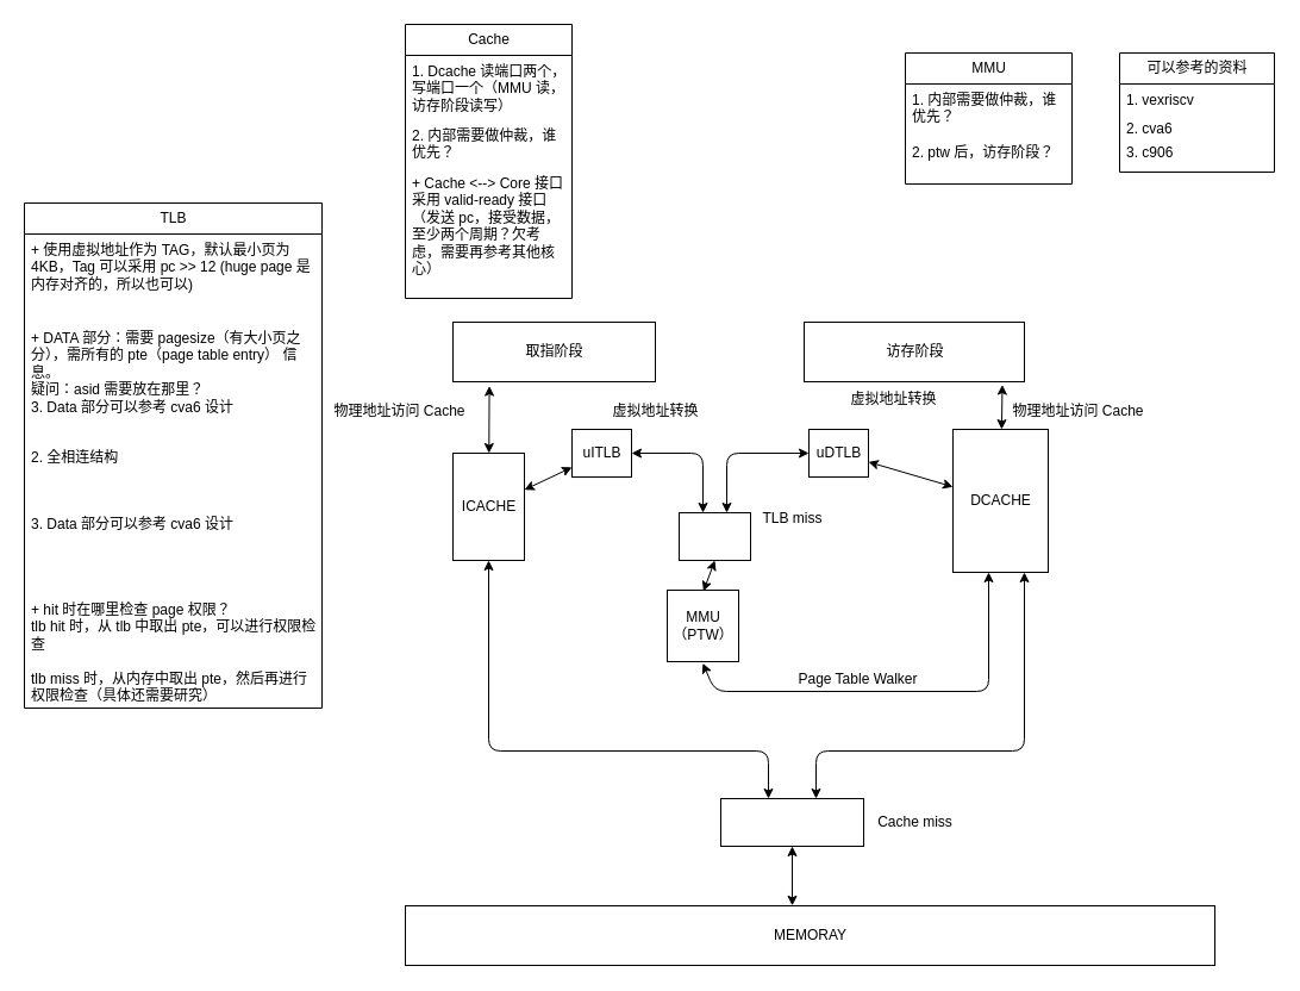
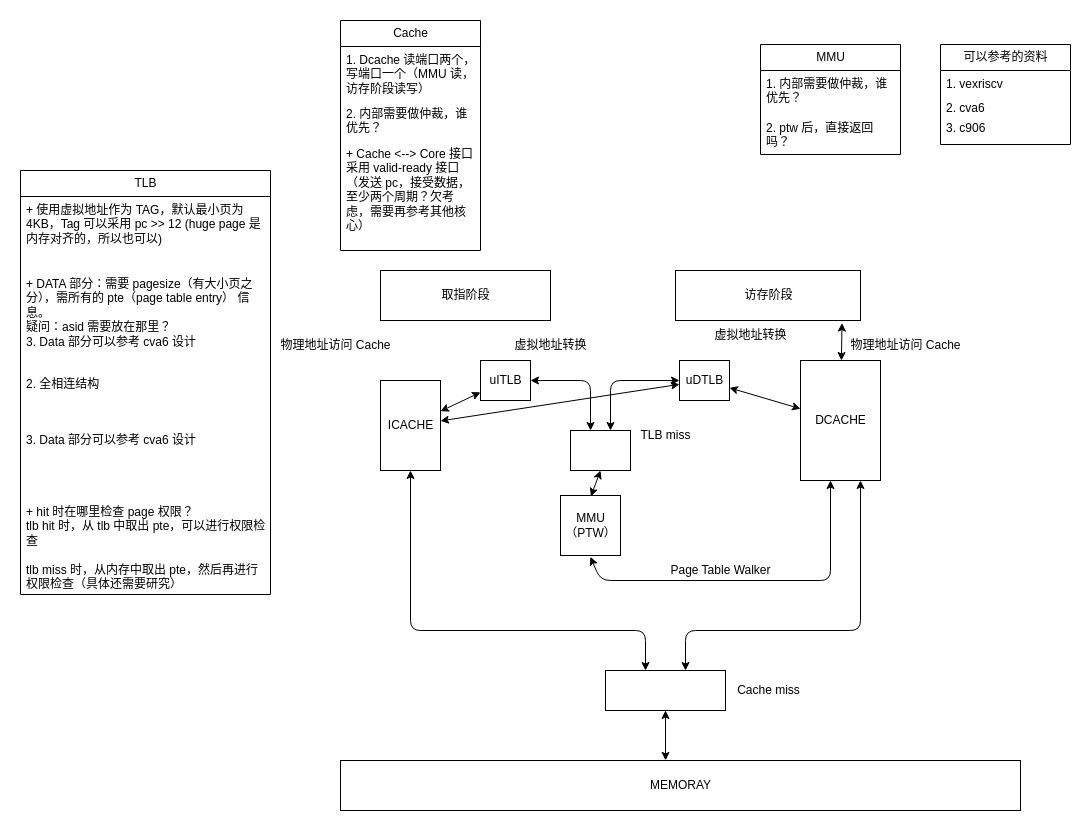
  <mxCell id="0" />
  <mxCell id="1" parent="0" />
  <mxCell id="2" style="edgeStyle=none;html=1;startArrow=classic;startFill=1;entryX=0.375;entryY=1;entryDx=0;entryDy=0;entryPerimeter=0;exitX=0.499;exitY=1.022;exitDx=0;exitDy=0;exitPerimeter=0;" parent="1" source="3" target="5" edge="1"><mxGeometry relative="1" as="geometry"><mxPoint x="840" y="580" as="targetPoint" /><mxPoint x="600" y="560" as="sourcePoint" /><Array as="points"><mxPoint x="600" y="580" /><mxPoint x="830" y="580" /></Array></mxGeometry></mxCell>
  <mxCell id="3" value="MMU&lt;br&gt;（PTW）" style="shadow=0;dashed=0;align=center;html=1;strokeWidth=1;shape=mxgraph.rtl.abstract.entity;container=1;collapsible=0;kind=sequential;drawPins=0;left=3;right=2;bottom=0;top=0;" parent="1" vertex="1"><mxGeometry x="560" y="495" width="60" height="60" as="geometry" /></mxCell>
  <mxCell id="4" style="edgeStyle=none;html=1;entryX=0.9;entryY=1.051;entryDx=0;entryDy=0;entryPerimeter=0;startArrow=classic;startFill=1;" parent="1" source="5" target="11" edge="1"><mxGeometry relative="1" as="geometry" /></mxCell>
  <mxCell id="5" value="DCACHE" style="shadow=0;dashed=0;align=center;html=1;strokeWidth=1;shape=mxgraph.rtl.abstract.entity;container=1;collapsible=0;kind=sequential;drawPins=0;left=3;right=2;bottom=0;top=0;" parent="1" vertex="1"><mxGeometry x="800" y="360" width="80" height="120" as="geometry" /></mxCell>
  <mxCell id="6" value="MEMORAY" style="shadow=0;dashed=0;align=center;html=1;strokeWidth=1;shape=mxgraph.rtl.abstract.entity;container=1;collapsible=0;kind=sequential;drawPins=0;left=3;right=2;bottom=0;top=0;" parent="1" vertex="1"><mxGeometry x="340" y="760" width="680" height="50" as="geometry" /></mxCell>
- <mxCell id="7" style="edgeStyle=none;html=1;entryX=0.18;entryY=1.071;entryDx=0;entryDy=0;entryPerimeter=0;startArrow=classic;startFill=1;" parent="1" source="9" target="10" edge="1"><mxGeometry relative="1" as="geometry" /></mxCell>
+ <mxCell id="7" style="edgeStyle=none;html=1;startArrow=classic;startFill=1;" parent="1" source="9" target="17" edge="1"><mxGeometry relative="1" as="geometry" /></mxCell>
  <mxCell id="8" style="edgeStyle=none;html=1;startArrow=classic;startFill=1;entryX=0;entryY=0;entryDx=0;entryDy=80;entryPerimeter=0;" parent="1" source="9" target="28" edge="1"><mxGeometry relative="1" as="geometry"><mxPoint x="650" y="630" as="targetPoint" /><Array as="points"><mxPoint x="410" y="630" /><mxPoint x="645" y="630" /></Array></mxGeometry></mxCell>
  <mxCell id="9" value="ICACHE" style="shadow=0;dashed=0;align=center;html=1;strokeWidth=1;shape=mxgraph.rtl.abstract.entity;container=1;collapsible=0;kind=sequential;drawPins=0;left=3;right=2;bottom=0;top=0;" parent="1" vertex="1"><mxGeometry x="380" y="380" width="60" height="90" as="geometry" /></mxCell>
  <mxCell id="10" value="取指阶段" style="shadow=0;dashed=0;align=center;html=1;strokeWidth=1;shape=mxgraph.rtl.abstract.entity;container=1;collapsible=0;kind=sequential;drawPins=0;left=3;right=2;bottom=0;top=0;" parent="1" vertex="1"><mxGeometry x="380" y="270" width="170" height="50" as="geometry" /></mxCell>
  <mxCell id="11" value="访存阶段" style="shadow=0;dashed=0;align=center;html=1;strokeWidth=1;shape=mxgraph.rtl.abstract.entity;container=1;collapsible=0;kind=sequential;drawPins=0;left=3;right=2;bottom=0;top=0;" parent="1" vertex="1"><mxGeometry x="675" y="270" width="185" height="50" as="geometry" /></mxCell>
  <mxCell id="12" style="edgeStyle=none;html=1;startArrow=classic;startFill=1;" parent="1" source="14" target="9" edge="1"><mxGeometry relative="1" as="geometry" /></mxCell>
  <mxCell id="13" style="edgeStyle=none;html=1;startArrow=classic;startFill=1;entryX=0;entryY=0;entryDx=0;entryDy=40;entryPerimeter=0;" parent="1" source="14" target="24" edge="1"><mxGeometry relative="1" as="geometry"><mxPoint x="600" y="380" as="targetPoint" /><Array as="points"><mxPoint x="590" y="380" /></Array></mxGeometry></mxCell>
  <mxCell id="14" value="uITLB" style="shadow=0;dashed=0;align=center;html=1;strokeWidth=1;shape=mxgraph.rtl.abstract.entity;container=1;collapsible=0;kind=sequential;drawPins=0;left=3;right=2;bottom=0;top=0;" parent="1" vertex="1"><mxGeometry x="480" y="360" width="50" height="40" as="geometry" /></mxCell>
  <mxCell id="15" style="edgeStyle=none;html=1;startArrow=classic;startFill=1;" parent="1" source="17" target="5" edge="1"><mxGeometry relative="1" as="geometry" /></mxCell>
  <mxCell id="16" style="edgeStyle=none;html=1;startArrow=classic;startFill=1;entryX=0;entryY=0;entryDx=0;entryDy=20;entryPerimeter=0;" parent="1" source="17" target="24" edge="1"><mxGeometry relative="1" as="geometry"><mxPoint x="600" y="380" as="targetPoint" /><Array as="points"><mxPoint x="610" y="380" /></Array></mxGeometry></mxCell>
  <mxCell id="17" value="uDTLB" style="shadow=0;dashed=0;align=center;html=1;strokeWidth=1;shape=mxgraph.rtl.abstract.entity;container=1;collapsible=0;kind=sequential;drawPins=0;left=3;right=2;bottom=0;top=0;" parent="1" vertex="1"><mxGeometry x="679" y="360" width="50" height="40" as="geometry" /></mxCell>
  <mxCell id="18" value="虚拟地址转换" style="text;html=1;align=center;verticalAlign=middle;resizable=0;points=[];autosize=1;strokeColor=none;fillColor=none;" parent="1" vertex="1"><mxGeometry x="500" y="330" width="100" height="30" as="geometry" /></mxCell>
  <mxCell id="19" value="虚拟地址转换" style="text;html=1;align=center;verticalAlign=middle;resizable=0;points=[];autosize=1;strokeColor=none;fillColor=none;" parent="1" vertex="1"><mxGeometry x="700" y="320" width="100" height="30" as="geometry" /></mxCell>
  <mxCell id="20" value="物理地址访问 Cache" style="text;html=1;align=center;verticalAlign=middle;resizable=0;points=[];autosize=1;strokeColor=none;fillColor=none;" parent="1" vertex="1"><mxGeometry x="840" y="330" width="130" height="30" as="geometry" /></mxCell>
  <mxCell id="21" value="物理地址访问 Cache" style="text;html=1;align=center;verticalAlign=middle;resizable=0;points=[];autosize=1;strokeColor=none;fillColor=none;" parent="1" vertex="1"><mxGeometry x="270" y="330" width="130" height="30" as="geometry" /></mxCell>
  <mxCell id="22" value="Page Table Walker" style="text;html=1;align=center;verticalAlign=middle;resizable=0;points=[];autosize=1;strokeColor=none;fillColor=none;" parent="1" vertex="1"><mxGeometry x="660" y="555" width="120" height="30" as="geometry" /></mxCell>
  <mxCell id="23" style="edgeStyle=none;html=1;exitX=0;exitY=0;exitDx=40;exitDy=30;exitPerimeter=0;entryX=0.507;entryY=0.015;entryDx=0;entryDy=0;entryPerimeter=0;startArrow=classic;startFill=1;" parent="1" source="24" target="3" edge="1"><mxGeometry relative="1" as="geometry" /></mxCell>
  <mxCell id="24" value="" style="shadow=0;dashed=0;align=center;html=1;strokeWidth=1;shape=mxgraph.rtl.abstract.entity;container=1;collapsible=0;kind=mux;drawPins=1;left=2;right=1;bottom=0;leftArr=,;type_loc=center;type=none;top=0;rotation=90;" parent="1" vertex="1"><mxGeometry x="580" y="420" width="40" height="60" as="geometry" /></mxCell>
  <mxCell id="25" value="TLB miss" style="text;html=1;align=center;verticalAlign=middle;resizable=0;points=[];autosize=1;strokeColor=none;fillColor=none;" parent="1" vertex="1"><mxGeometry x="630" y="420" width="70" height="30" as="geometry" /></mxCell>
  <mxCell id="26" style="edgeStyle=none;html=1;entryX=0.478;entryY=-0.003;entryDx=0;entryDy=0;entryPerimeter=0;startArrow=classic;startFill=1;" parent="1" source="28" target="6" edge="1"><mxGeometry relative="1" as="geometry" /></mxCell>
  <mxCell id="27" style="edgeStyle=none;html=1;exitX=0;exitY=0;exitDx=0;exitDy=40;exitPerimeter=0;startArrow=classic;startFill=1;entryX=0.75;entryY=1;entryDx=0;entryDy=0;entryPerimeter=0;" parent="1" source="28" target="5" edge="1"><mxGeometry relative="1" as="geometry"><mxPoint x="880" y="630" as="targetPoint" /><Array as="points"><mxPoint x="685" y="630" /><mxPoint x="860" y="630" /></Array></mxGeometry></mxCell>
  <mxCell id="28" value="" style="shadow=0;dashed=0;align=center;html=1;strokeWidth=1;shape=mxgraph.rtl.abstract.entity;container=1;collapsible=0;kind=mux;drawPins=1;left=2;right=1;bottom=0;rotation=90;leftArr=,;top=0;" parent="1" vertex="1"><mxGeometry x="645" y="630" width="40" height="120" as="geometry" /></mxCell>
  <mxCell id="29" value="Cache miss" style="text;html=1;align=center;verticalAlign=middle;resizable=0;points=[];autosize=1;strokeColor=none;fillColor=none;" parent="1" vertex="1"><mxGeometry x="722.5" y="675" width="90" height="30" as="geometry" /></mxCell>
  <mxCell id="30" value="Cache" style="swimlane;fontStyle=0;childLayout=stackLayout;horizontal=1;startSize=26;fillColor=none;horizontalStack=0;resizeParent=1;resizeParentMax=0;resizeLast=0;collapsible=1;marginBottom=0;html=1;" parent="1" vertex="1"><mxGeometry x="340" y="20" width="140" height="230" as="geometry"><mxRectangle x="730" y="126" width="60" height="30" as="alternateBounds" /></mxGeometry></mxCell>
  <mxCell id="31" value="1. Dcache 读端口两个，写端口一个（MMU 读，访存阶段读写）" style="text;strokeColor=none;fillColor=none;align=left;verticalAlign=top;spacingLeft=4;spacingRight=4;overflow=hidden;rotatable=0;points=[[0,0.5],[1,0.5]];portConstraint=eastwest;whiteSpace=wrap;html=1;" parent="30" vertex="1"><mxGeometry y="26" width="140" height="54" as="geometry" /></mxCell>
  <mxCell id="32" value="2. 内部需要做仲裁，谁优先？" style="text;strokeColor=none;fillColor=none;align=left;verticalAlign=top;spacingLeft=4;spacingRight=4;overflow=hidden;rotatable=0;points=[[0,0.5],[1,0.5]];portConstraint=eastwest;whiteSpace=wrap;html=1;" parent="30" vertex="1"><mxGeometry y="80" width="140" height="40" as="geometry" /></mxCell>
  <mxCell id="33" value="+ Cache &amp;lt;--&amp;gt; Core 接口采用 valid-ready 接口（发送 pc，接受数据，至少两个周期？欠考虑，需要再参考其他核心）" style="text;strokeColor=none;fillColor=none;align=left;verticalAlign=top;spacingLeft=4;spacingRight=4;overflow=hidden;rotatable=0;points=[[0,0.5],[1,0.5]];portConstraint=eastwest;whiteSpace=wrap;html=1;" parent="30" vertex="1"><mxGeometry y="120" width="140" height="110" as="geometry" /></mxCell>
  <mxCell id="34" value="TLB" style="swimlane;fontStyle=0;childLayout=stackLayout;horizontal=1;startSize=26;fillColor=none;horizontalStack=0;resizeParent=1;resizeParentMax=0;resizeLast=0;collapsible=1;marginBottom=0;html=1;" parent="1" vertex="1"><mxGeometry x="20" y="170" width="250" height="424" as="geometry"><mxRectangle x="650" y="283" width="60" height="30" as="alternateBounds" /></mxGeometry></mxCell>
  <mxCell id="35" value="+ 使用虚拟地址作为 TAG，默认最小页为 4KB，Tag 可以采用 pc &amp;gt;&amp;gt; 12 (huge page 是内存对齐的，所以也可以)" style="text;strokeColor=none;fillColor=none;align=left;verticalAlign=top;spacingLeft=4;spacingRight=4;overflow=hidden;rotatable=0;points=[[0,0.5],[1,0.5]];portConstraint=eastwest;whiteSpace=wrap;html=1;" parent="34" vertex="1"><mxGeometry y="26" width="250" height="74" as="geometry" /></mxCell>
  <mxCell id="36" value="+ DATA 部分：需要 pagesize（有大小页之分），需所有的 pte（page table entry） 信息。&lt;br&gt;疑问：asid 需要放在那里？&lt;br&gt;3. Data 部分可以参考 cva6 设计" style="text;strokeColor=none;fillColor=none;align=left;verticalAlign=top;spacingLeft=4;spacingRight=4;overflow=hidden;rotatable=0;points=[[0,0.5],[1,0.5]];portConstraint=eastwest;whiteSpace=wrap;html=1;" parent="34" vertex="1"><mxGeometry y="100" width="250" height="100" as="geometry" /></mxCell>
  <mxCell id="37" value="2. 全相连结构" style="text;strokeColor=none;fillColor=none;align=left;verticalAlign=top;spacingLeft=4;spacingRight=4;overflow=hidden;rotatable=0;points=[[0,0.5],[1,0.5]];portConstraint=eastwest;whiteSpace=wrap;html=1;" parent="34" vertex="1"><mxGeometry y="200" width="250" height="56" as="geometry" /></mxCell>
  <mxCell id="38" value="3. Data 部分可以参考 cva6 设计" style="text;strokeColor=none;fillColor=none;align=left;verticalAlign=top;spacingLeft=4;spacingRight=4;overflow=hidden;rotatable=0;points=[[0,0.5],[1,0.5]];portConstraint=eastwest;whiteSpace=wrap;html=1;" parent="34" vertex="1"><mxGeometry y="256" width="250" height="72" as="geometry" /></mxCell>
  <mxCell id="39" value="+ hit 时在哪里检查 page 权限？&lt;br&gt;tlb hit 时，从 tlb 中取出 pte，可以进行权限检查&lt;br&gt;&lt;br&gt;tlb miss 时，从内存中取出 pte，然后再进行权限检查（具体还需要研究）" style="text;strokeColor=none;fillColor=none;align=left;verticalAlign=top;spacingLeft=4;spacingRight=4;overflow=hidden;rotatable=0;points=[[0,0.5],[1,0.5]];portConstraint=eastwest;whiteSpace=wrap;html=1;" parent="34" vertex="1"><mxGeometry y="328" width="250" height="96" as="geometry" /></mxCell>
  <mxCell id="40" value="MMU" style="swimlane;fontStyle=0;childLayout=stackLayout;horizontal=1;startSize=26;fillColor=none;horizontalStack=0;resizeParent=1;resizeParentMax=0;resizeLast=0;collapsible=1;marginBottom=0;html=1;" parent="1" vertex="1"><mxGeometry x="760" y="44" width="140" height="110" as="geometry"><mxRectangle x="730" y="126" width="60" height="30" as="alternateBounds" /></mxGeometry></mxCell>
  <mxCell id="41" value="1. 内部需要做仲裁，谁优先？" style="text;strokeColor=none;fillColor=none;align=left;verticalAlign=top;spacingLeft=4;spacingRight=4;overflow=hidden;rotatable=0;points=[[0,0.5],[1,0.5]];portConstraint=eastwest;whiteSpace=wrap;html=1;" parent="40" vertex="1"><mxGeometry y="26" width="140" height="44" as="geometry" /></mxCell>
- <mxCell id="42" value="2. ptw 后，访存阶段？" style="text;strokeColor=none;fillColor=none;align=left;verticalAlign=top;spacingLeft=4;spacingRight=4;overflow=hidden;rotatable=0;points=[[0,0.5],[1,0.5]];portConstraint=eastwest;whiteSpace=wrap;html=1;" parent="40" vertex="1"><mxGeometry y="70" width="140" height="40" as="geometry" /></mxCell>
+ <mxCell id="42" value="2. ptw 后，直接返回吗？" style="text;strokeColor=none;fillColor=none;align=left;verticalAlign=top;spacingLeft=4;spacingRight=4;overflow=hidden;rotatable=0;points=[[0,0.5],[1,0.5]];portConstraint=eastwest;whiteSpace=wrap;html=1;" parent="40" vertex="1"><mxGeometry y="70" width="140" height="40" as="geometry" /></mxCell>
  <mxCell id="43" value="可以参考的资料" style="swimlane;fontStyle=0;childLayout=stackLayout;horizontal=1;startSize=26;fillColor=none;horizontalStack=0;resizeParent=1;resizeParentMax=0;resizeLast=0;collapsible=1;marginBottom=0;html=1;" parent="1" vertex="1"><mxGeometry x="940" y="44" width="130" height="100" as="geometry"><mxRectangle x="730" y="126" width="60" height="30" as="alternateBounds" /></mxGeometry></mxCell>
  <mxCell id="44" value="1. vexriscv" style="text;strokeColor=none;fillColor=none;align=left;verticalAlign=top;spacingLeft=4;spacingRight=4;overflow=hidden;rotatable=0;points=[[0,0.5],[1,0.5]];portConstraint=eastwest;whiteSpace=wrap;html=1;" parent="43" vertex="1"><mxGeometry y="26" width="130" height="24" as="geometry" /></mxCell>
  <mxCell id="45" value="2. cva6" style="text;strokeColor=none;fillColor=none;align=left;verticalAlign=top;spacingLeft=4;spacingRight=4;overflow=hidden;rotatable=0;points=[[0,0.5],[1,0.5]];portConstraint=eastwest;whiteSpace=wrap;html=1;" parent="43" vertex="1"><mxGeometry y="50" width="130" height="20" as="geometry" /></mxCell>
  <mxCell id="46" value="3. c906" style="text;strokeColor=none;fillColor=none;align=left;verticalAlign=top;spacingLeft=4;spacingRight=4;overflow=hidden;rotatable=0;points=[[0,0.5],[1,0.5]];portConstraint=eastwest;whiteSpace=wrap;html=1;" parent="43" vertex="1"><mxGeometry y="70" width="130" height="30" as="geometry" /></mxCell>
